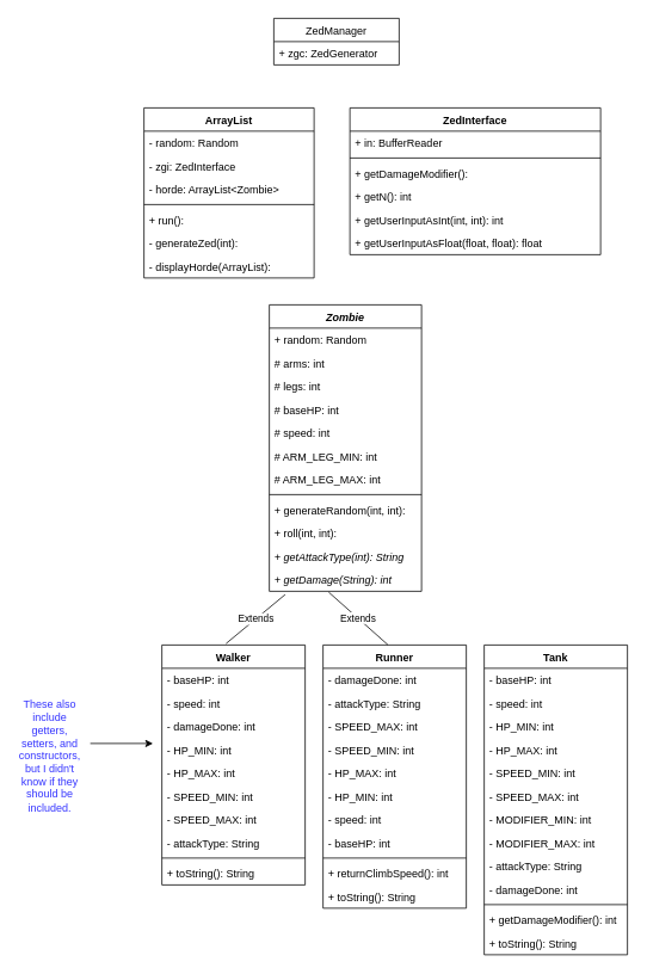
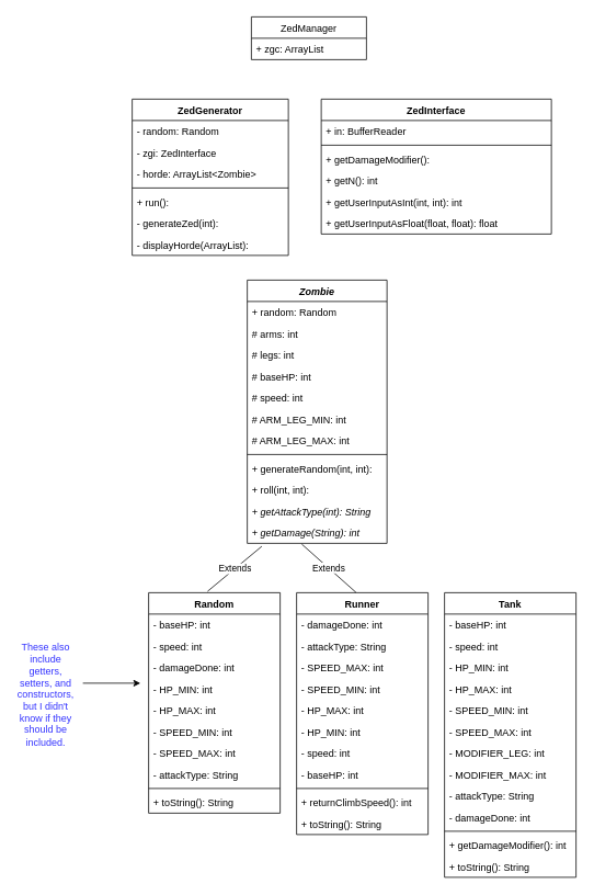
  <mxCell id="0" />
  <mxCell id="1" parent="0" />
- <mxCell id="2" value="ArrayList" style="swimlane;fontStyle=1;align=center;verticalAlign=top;childLayout=stackLayout;horizontal=1;startSize=26;horizontalStack=0;resizeParent=1;resizeParentMax=0;resizeLast=0;collapsible=1;marginBottom=0;" parent="1" vertex="1"><mxGeometry x="160" y="120" width="190" height="190" as="geometry" /></mxCell>
+ <mxCell id="2" value="ZedGenerator" style="swimlane;fontStyle=1;align=center;verticalAlign=top;childLayout=stackLayout;horizontal=1;startSize=26;horizontalStack=0;resizeParent=1;resizeParentMax=0;resizeLast=0;collapsible=1;marginBottom=0;" parent="1" vertex="1"><mxGeometry x="160" y="120" width="190" height="190" as="geometry" /></mxCell>
  <mxCell id="3" value="- random: Random" style="text;strokeColor=none;fillColor=none;align=left;verticalAlign=top;spacingLeft=4;spacingRight=4;overflow=hidden;rotatable=0;points=[[0,0.5],[1,0.5]];portConstraint=eastwest;" parent="2" vertex="1"><mxGeometry y="26" width="190" height="26" as="geometry" /></mxCell>
  <mxCell id="4" value="- zgi: ZedInterface" style="text;strokeColor=none;fillColor=none;align=left;verticalAlign=top;spacingLeft=4;spacingRight=4;overflow=hidden;rotatable=0;points=[[0,0.5],[1,0.5]];portConstraint=eastwest;" parent="2" vertex="1"><mxGeometry y="52" width="190" height="26" as="geometry" /></mxCell>
  <mxCell id="5" value="- horde: ArrayList&lt;Zombie&gt;" style="text;strokeColor=none;fillColor=none;align=left;verticalAlign=top;spacingLeft=4;spacingRight=4;overflow=hidden;rotatable=0;points=[[0,0.5],[1,0.5]];portConstraint=eastwest;" parent="2" vertex="1"><mxGeometry y="78" width="190" height="26" as="geometry" /></mxCell>
  <mxCell id="6" value="" style="line;strokeWidth=1;fillColor=none;align=left;verticalAlign=middle;spacingTop=-1;spacingLeft=3;spacingRight=3;rotatable=0;labelPosition=right;points=[];portConstraint=eastwest;" parent="2" vertex="1"><mxGeometry y="104" width="190" height="8" as="geometry" /></mxCell>
  <mxCell id="7" value="+ run(): " style="text;strokeColor=none;fillColor=none;align=left;verticalAlign=top;spacingLeft=4;spacingRight=4;overflow=hidden;rotatable=0;points=[[0,0.5],[1,0.5]];portConstraint=eastwest;" parent="2" vertex="1"><mxGeometry y="112" width="190" height="26" as="geometry" /></mxCell>
  <mxCell id="8" value="- generateZed(int): " style="text;strokeColor=none;fillColor=none;align=left;verticalAlign=top;spacingLeft=4;spacingRight=4;overflow=hidden;rotatable=0;points=[[0,0.5],[1,0.5]];portConstraint=eastwest;" parent="2" vertex="1"><mxGeometry y="138" width="190" height="26" as="geometry" /></mxCell>
  <mxCell id="9" value="- displayHorde(ArrayList): " style="text;strokeColor=none;fillColor=none;align=left;verticalAlign=top;spacingLeft=4;spacingRight=4;overflow=hidden;rotatable=0;points=[[0,0.5],[1,0.5]];portConstraint=eastwest;" parent="2" vertex="1"><mxGeometry y="164" width="190" height="26" as="geometry" /></mxCell>
  <mxCell id="10" value="ZedInterface" style="swimlane;fontStyle=1;align=center;verticalAlign=top;childLayout=stackLayout;horizontal=1;startSize=26;horizontalStack=0;resizeParent=1;resizeParentMax=0;resizeLast=0;collapsible=1;marginBottom=0;" parent="1" vertex="1"><mxGeometry x="390" y="120" width="280" height="164" as="geometry" /></mxCell>
  <mxCell id="11" value="+ in: BufferReader" style="text;strokeColor=none;fillColor=none;align=left;verticalAlign=top;spacingLeft=4;spacingRight=4;overflow=hidden;rotatable=0;points=[[0,0.5],[1,0.5]];portConstraint=eastwest;" parent="10" vertex="1"><mxGeometry y="26" width="280" height="26" as="geometry" /></mxCell>
  <mxCell id="12" value="" style="line;strokeWidth=1;fillColor=none;align=left;verticalAlign=middle;spacingTop=-1;spacingLeft=3;spacingRight=3;rotatable=0;labelPosition=right;points=[];portConstraint=eastwest;" parent="10" vertex="1"><mxGeometry y="52" width="280" height="8" as="geometry" /></mxCell>
  <mxCell id="13" value="+ getDamageModifier(): " style="text;strokeColor=none;fillColor=none;align=left;verticalAlign=top;spacingLeft=4;spacingRight=4;overflow=hidden;rotatable=0;points=[[0,0.5],[1,0.5]];portConstraint=eastwest;" parent="10" vertex="1"><mxGeometry y="60" width="280" height="26" as="geometry" /></mxCell>
  <mxCell id="14" value="+ getN(): int" style="text;strokeColor=none;fillColor=none;align=left;verticalAlign=top;spacingLeft=4;spacingRight=4;overflow=hidden;rotatable=0;points=[[0,0.5],[1,0.5]];portConstraint=eastwest;" parent="10" vertex="1"><mxGeometry y="86" width="280" height="26" as="geometry" /></mxCell>
  <mxCell id="15" value="+ getUserInputAsInt(int, int): int" style="text;strokeColor=none;fillColor=none;align=left;verticalAlign=top;spacingLeft=4;spacingRight=4;overflow=hidden;rotatable=0;points=[[0,0.5],[1,0.5]];portConstraint=eastwest;" parent="10" vertex="1"><mxGeometry y="112" width="280" height="26" as="geometry" /></mxCell>
  <mxCell id="16" value="+ getUserInputAsFloat(float, float): float" style="text;strokeColor=none;fillColor=none;align=left;verticalAlign=top;spacingLeft=4;spacingRight=4;overflow=hidden;rotatable=0;points=[[0,0.5],[1,0.5]];portConstraint=eastwest;" parent="10" vertex="1"><mxGeometry y="138" width="280" height="26" as="geometry" /></mxCell>
  <mxCell id="17" value="ZedManager" style="swimlane;fontStyle=0;childLayout=stackLayout;horizontal=1;startSize=26;fillColor=none;horizontalStack=0;resizeParent=1;resizeParentMax=0;resizeLast=0;collapsible=1;marginBottom=0;" parent="1" vertex="1"><mxGeometry x="305" y="20" width="140" height="52" as="geometry" /></mxCell>
- <mxCell id="18" value="+ zgc: ZedGenerator" style="text;strokeColor=none;fillColor=none;align=left;verticalAlign=top;spacingLeft=4;spacingRight=4;overflow=hidden;rotatable=0;points=[[0,0.5],[1,0.5]];portConstraint=eastwest;" parent="17" vertex="1"><mxGeometry y="26" width="140" height="26" as="geometry" /></mxCell>
+ <mxCell id="18" value="+ zgc: ArrayList" style="text;strokeColor=none;fillColor=none;align=left;verticalAlign=top;spacingLeft=4;spacingRight=4;overflow=hidden;rotatable=0;points=[[0,0.5],[1,0.5]];portConstraint=eastwest;" parent="17" vertex="1"><mxGeometry y="26" width="140" height="26" as="geometry" /></mxCell>
  <mxCell id="19" value="Zombie" style="swimlane;fontStyle=3;align=center;verticalAlign=top;childLayout=stackLayout;horizontal=1;startSize=26;horizontalStack=0;resizeParent=1;resizeParentMax=0;resizeLast=0;collapsible=1;marginBottom=0;" parent="1" vertex="1"><mxGeometry x="300" y="340" width="170" height="320" as="geometry" /></mxCell>
  <mxCell id="20" value="+ random: Random" style="text;strokeColor=none;fillColor=none;align=left;verticalAlign=top;spacingLeft=4;spacingRight=4;overflow=hidden;rotatable=0;points=[[0,0.5],[1,0.5]];portConstraint=eastwest;" parent="19" vertex="1"><mxGeometry y="26" width="170" height="26" as="geometry" /></mxCell>
  <mxCell id="21" value="# arms: int" style="text;strokeColor=none;fillColor=none;align=left;verticalAlign=top;spacingLeft=4;spacingRight=4;overflow=hidden;rotatable=0;points=[[0,0.5],[1,0.5]];portConstraint=eastwest;" parent="19" vertex="1"><mxGeometry y="52" width="170" height="26" as="geometry" /></mxCell>
  <mxCell id="22" value="# legs: int" style="text;strokeColor=none;fillColor=none;align=left;verticalAlign=top;spacingLeft=4;spacingRight=4;overflow=hidden;rotatable=0;points=[[0,0.5],[1,0.5]];portConstraint=eastwest;" parent="19" vertex="1"><mxGeometry y="78" width="170" height="26" as="geometry" /></mxCell>
  <mxCell id="23" value="# baseHP: int" style="text;strokeColor=none;fillColor=none;align=left;verticalAlign=top;spacingLeft=4;spacingRight=4;overflow=hidden;rotatable=0;points=[[0,0.5],[1,0.5]];portConstraint=eastwest;" parent="19" vertex="1"><mxGeometry y="104" width="170" height="26" as="geometry" /></mxCell>
  <mxCell id="24" value="# speed: int" style="text;strokeColor=none;fillColor=none;align=left;verticalAlign=top;spacingLeft=4;spacingRight=4;overflow=hidden;rotatable=0;points=[[0,0.5],[1,0.5]];portConstraint=eastwest;" parent="19" vertex="1"><mxGeometry y="130" width="170" height="26" as="geometry" /></mxCell>
  <mxCell id="25" value="# ARM_LEG_MIN: int" style="text;strokeColor=none;fillColor=none;align=left;verticalAlign=top;spacingLeft=4;spacingRight=4;overflow=hidden;rotatable=0;points=[[0,0.5],[1,0.5]];portConstraint=eastwest;" parent="19" vertex="1"><mxGeometry y="156" width="170" height="26" as="geometry" /></mxCell>
  <mxCell id="26" value="# ARM_LEG_MAX: int" style="text;strokeColor=none;fillColor=none;align=left;verticalAlign=top;spacingLeft=4;spacingRight=4;overflow=hidden;rotatable=0;points=[[0,0.5],[1,0.5]];portConstraint=eastwest;" parent="19" vertex="1"><mxGeometry y="182" width="170" height="26" as="geometry" /></mxCell>
  <mxCell id="27" value="" style="line;strokeWidth=1;fillColor=none;align=left;verticalAlign=middle;spacingTop=-1;spacingLeft=3;spacingRight=3;rotatable=0;labelPosition=right;points=[];portConstraint=eastwest;" parent="19" vertex="1"><mxGeometry y="208" width="170" height="8" as="geometry" /></mxCell>
  <mxCell id="28" value="+ generateRandom(int, int): " style="text;strokeColor=none;fillColor=none;align=left;verticalAlign=top;spacingLeft=4;spacingRight=4;overflow=hidden;rotatable=0;points=[[0,0.5],[1,0.5]];portConstraint=eastwest;" parent="19" vertex="1"><mxGeometry y="216" width="170" height="26" as="geometry" /></mxCell>
  <mxCell id="29" value="+ roll(int, int): " style="text;strokeColor=none;fillColor=none;align=left;verticalAlign=top;spacingLeft=4;spacingRight=4;overflow=hidden;rotatable=0;points=[[0,0.5],[1,0.5]];portConstraint=eastwest;" parent="19" vertex="1"><mxGeometry y="242" width="170" height="26" as="geometry" /></mxCell>
  <mxCell id="30" value="+ getAttackType(int): String " style="text;strokeColor=none;fillColor=none;align=left;verticalAlign=top;spacingLeft=4;spacingRight=4;overflow=hidden;rotatable=0;points=[[0,0.5],[1,0.5]];portConstraint=eastwest;fontStyle=2" parent="19" vertex="1"><mxGeometry y="268" width="170" height="26" as="geometry" /></mxCell>
  <mxCell id="31" value="+ getDamage(String): int " style="text;strokeColor=none;fillColor=none;align=left;verticalAlign=top;spacingLeft=4;spacingRight=4;overflow=hidden;rotatable=0;points=[[0,0.5],[1,0.5]];portConstraint=eastwest;fontStyle=2" parent="19" vertex="1"><mxGeometry y="294" width="170" height="26" as="geometry" /></mxCell>
- <mxCell id="32" value="Walker" style="swimlane;fontStyle=1;align=center;verticalAlign=top;childLayout=stackLayout;horizontal=1;startSize=26;horizontalStack=0;resizeParent=1;resizeParentMax=0;resizeLast=0;collapsible=1;marginBottom=0;" parent="1" vertex="1"><mxGeometry x="180" y="720" width="160" height="268" as="geometry" /></mxCell>
+ <mxCell id="32" value="Random" style="swimlane;fontStyle=1;align=center;verticalAlign=top;childLayout=stackLayout;horizontal=1;startSize=26;horizontalStack=0;resizeParent=1;resizeParentMax=0;resizeLast=0;collapsible=1;marginBottom=0;" parent="1" vertex="1"><mxGeometry x="180" y="720" width="160" height="268" as="geometry" /></mxCell>
  <mxCell id="33" value="- baseHP: int" style="text;strokeColor=none;fillColor=none;align=left;verticalAlign=top;spacingLeft=4;spacingRight=4;overflow=hidden;rotatable=0;points=[[0,0.5],[1,0.5]];portConstraint=eastwest;" vertex="1" parent="32"><mxGeometry y="26" width="160" height="26" as="geometry" /></mxCell>
  <mxCell id="34" value="- speed: int" style="text;strokeColor=none;fillColor=none;align=left;verticalAlign=top;spacingLeft=4;spacingRight=4;overflow=hidden;rotatable=0;points=[[0,0.5],[1,0.5]];portConstraint=eastwest;" vertex="1" parent="32"><mxGeometry y="52" width="160" height="26" as="geometry" /></mxCell>
  <mxCell id="35" value="- damageDone: int" style="text;strokeColor=none;fillColor=none;align=left;verticalAlign=top;spacingLeft=4;spacingRight=4;overflow=hidden;rotatable=0;points=[[0,0.5],[1,0.5]];portConstraint=eastwest;" vertex="1" parent="32"><mxGeometry y="78" width="160" height="26" as="geometry" /></mxCell>
  <mxCell id="36" value="- HP_MIN: int" style="text;strokeColor=none;fillColor=none;align=left;verticalAlign=top;spacingLeft=4;spacingRight=4;overflow=hidden;rotatable=0;points=[[0,0.5],[1,0.5]];portConstraint=eastwest;" vertex="1" parent="32"><mxGeometry y="104" width="160" height="26" as="geometry" /></mxCell>
  <mxCell id="37" value="- HP_MAX: int" style="text;strokeColor=none;fillColor=none;align=left;verticalAlign=top;spacingLeft=4;spacingRight=4;overflow=hidden;rotatable=0;points=[[0,0.5],[1,0.5]];portConstraint=eastwest;" vertex="1" parent="32"><mxGeometry y="130" width="160" height="26" as="geometry" /></mxCell>
  <mxCell id="38" value="- SPEED_MIN: int" style="text;strokeColor=none;fillColor=none;align=left;verticalAlign=top;spacingLeft=4;spacingRight=4;overflow=hidden;rotatable=0;points=[[0,0.5],[1,0.5]];portConstraint=eastwest;" vertex="1" parent="32"><mxGeometry y="156" width="160" height="26" as="geometry" /></mxCell>
  <mxCell id="39" value="- SPEED_MAX: int" style="text;strokeColor=none;fillColor=none;align=left;verticalAlign=top;spacingLeft=4;spacingRight=4;overflow=hidden;rotatable=0;points=[[0,0.5],[1,0.5]];portConstraint=eastwest;" vertex="1" parent="32"><mxGeometry y="182" width="160" height="26" as="geometry" /></mxCell>
  <mxCell id="40" value="- attackType: String" style="text;strokeColor=none;fillColor=none;align=left;verticalAlign=top;spacingLeft=4;spacingRight=4;overflow=hidden;rotatable=0;points=[[0,0.5],[1,0.5]];portConstraint=eastwest;" vertex="1" parent="32"><mxGeometry y="208" width="160" height="26" as="geometry" /></mxCell>
  <mxCell id="41" value="" style="line;strokeWidth=1;fillColor=none;align=left;verticalAlign=middle;spacingTop=-1;spacingLeft=3;spacingRight=3;rotatable=0;labelPosition=right;points=[];portConstraint=eastwest;" parent="32" vertex="1"><mxGeometry y="234" width="160" height="8" as="geometry" /></mxCell>
  <mxCell id="42" value="+ toString(): String" style="text;strokeColor=none;fillColor=none;align=left;verticalAlign=top;spacingLeft=4;spacingRight=4;overflow=hidden;rotatable=0;points=[[0,0.5],[1,0.5]];portConstraint=eastwest;" vertex="1" parent="32"><mxGeometry y="242" width="160" height="26" as="geometry" /></mxCell>
  <mxCell id="43" value="Runner" style="swimlane;fontStyle=1;align=center;verticalAlign=top;childLayout=stackLayout;horizontal=1;startSize=26;horizontalStack=0;resizeParent=1;resizeParentMax=0;resizeLast=0;collapsible=1;marginBottom=0;" parent="1" vertex="1"><mxGeometry x="360" y="720" width="160" height="294" as="geometry" /></mxCell>
  <mxCell id="44" value="- damageDone: int" style="text;strokeColor=none;fillColor=none;align=left;verticalAlign=top;spacingLeft=4;spacingRight=4;overflow=hidden;rotatable=0;points=[[0,0.5],[1,0.5]];portConstraint=eastwest;" vertex="1" parent="43"><mxGeometry y="26" width="160" height="26" as="geometry" /></mxCell>
  <mxCell id="45" value="- attackType: String" style="text;strokeColor=none;fillColor=none;align=left;verticalAlign=top;spacingLeft=4;spacingRight=4;overflow=hidden;rotatable=0;points=[[0,0.5],[1,0.5]];portConstraint=eastwest;" vertex="1" parent="43"><mxGeometry y="52" width="160" height="26" as="geometry" /></mxCell>
  <mxCell id="46" value="- SPEED_MAX: int" style="text;strokeColor=none;fillColor=none;align=left;verticalAlign=top;spacingLeft=4;spacingRight=4;overflow=hidden;rotatable=0;points=[[0,0.5],[1,0.5]];portConstraint=eastwest;" vertex="1" parent="43"><mxGeometry y="78" width="160" height="26" as="geometry" /></mxCell>
  <mxCell id="47" value="- SPEED_MIN: int" style="text;strokeColor=none;fillColor=none;align=left;verticalAlign=top;spacingLeft=4;spacingRight=4;overflow=hidden;rotatable=0;points=[[0,0.5],[1,0.5]];portConstraint=eastwest;" vertex="1" parent="43"><mxGeometry y="104" width="160" height="26" as="geometry" /></mxCell>
  <mxCell id="48" value="- HP_MAX: int" style="text;strokeColor=none;fillColor=none;align=left;verticalAlign=top;spacingLeft=4;spacingRight=4;overflow=hidden;rotatable=0;points=[[0,0.5],[1,0.5]];portConstraint=eastwest;" vertex="1" parent="43"><mxGeometry y="130" width="160" height="26" as="geometry" /></mxCell>
  <mxCell id="49" value="- HP_MIN: int" style="text;strokeColor=none;fillColor=none;align=left;verticalAlign=top;spacingLeft=4;spacingRight=4;overflow=hidden;rotatable=0;points=[[0,0.5],[1,0.5]];portConstraint=eastwest;" vertex="1" parent="43"><mxGeometry y="156" width="160" height="26" as="geometry" /></mxCell>
  <mxCell id="50" value="- speed: int" style="text;strokeColor=none;fillColor=none;align=left;verticalAlign=top;spacingLeft=4;spacingRight=4;overflow=hidden;rotatable=0;points=[[0,0.5],[1,0.5]];portConstraint=eastwest;" vertex="1" parent="43"><mxGeometry y="182" width="160" height="26" as="geometry" /></mxCell>
  <mxCell id="51" value="- baseHP: int" style="text;strokeColor=none;fillColor=none;align=left;verticalAlign=top;spacingLeft=4;spacingRight=4;overflow=hidden;rotatable=0;points=[[0,0.5],[1,0.5]];portConstraint=eastwest;" parent="43" vertex="1"><mxGeometry y="208" width="160" height="26" as="geometry" /></mxCell>
  <mxCell id="52" value="" style="line;strokeWidth=1;fillColor=none;align=left;verticalAlign=middle;spacingTop=-1;spacingLeft=3;spacingRight=3;rotatable=0;labelPosition=right;points=[];portConstraint=eastwest;" parent="43" vertex="1"><mxGeometry y="234" width="160" height="8" as="geometry" /></mxCell>
  <mxCell id="53" value="+ returnClimbSpeed(): int" style="text;strokeColor=none;fillColor=none;align=left;verticalAlign=top;spacingLeft=4;spacingRight=4;overflow=hidden;rotatable=0;points=[[0,0.5],[1,0.5]];portConstraint=eastwest;" parent="43" vertex="1"><mxGeometry y="242" width="160" height="26" as="geometry" /></mxCell>
  <mxCell id="54" value="+ toString(): String" style="text;strokeColor=none;fillColor=none;align=left;verticalAlign=top;spacingLeft=4;spacingRight=4;overflow=hidden;rotatable=0;points=[[0,0.5],[1,0.5]];portConstraint=eastwest;" vertex="1" parent="43"><mxGeometry y="268" width="160" height="26" as="geometry" /></mxCell>
  <mxCell id="55" value="Tank" style="swimlane;fontStyle=1;align=center;verticalAlign=top;childLayout=stackLayout;horizontal=1;startSize=26;horizontalStack=0;resizeParent=1;resizeParentMax=0;resizeLast=0;collapsible=1;marginBottom=0;" parent="1" vertex="1"><mxGeometry x="540" y="720" width="160" height="346" as="geometry" /></mxCell>
  <mxCell id="56" value="- baseHP: int" style="text;strokeColor=none;fillColor=none;align=left;verticalAlign=top;spacingLeft=4;spacingRight=4;overflow=hidden;rotatable=0;points=[[0,0.5],[1,0.5]];portConstraint=eastwest;" vertex="1" parent="55"><mxGeometry y="26" width="160" height="26" as="geometry" /></mxCell>
  <mxCell id="57" value="- speed: int" style="text;strokeColor=none;fillColor=none;align=left;verticalAlign=top;spacingLeft=4;spacingRight=4;overflow=hidden;rotatable=0;points=[[0,0.5],[1,0.5]];portConstraint=eastwest;" vertex="1" parent="55"><mxGeometry y="52" width="160" height="26" as="geometry" /></mxCell>
  <mxCell id="58" value="- HP_MIN: int" style="text;strokeColor=none;fillColor=none;align=left;verticalAlign=top;spacingLeft=4;spacingRight=4;overflow=hidden;rotatable=0;points=[[0,0.5],[1,0.5]];portConstraint=eastwest;" vertex="1" parent="55"><mxGeometry y="78" width="160" height="26" as="geometry" /></mxCell>
  <mxCell id="59" value="- HP_MAX: int" style="text;strokeColor=none;fillColor=none;align=left;verticalAlign=top;spacingLeft=4;spacingRight=4;overflow=hidden;rotatable=0;points=[[0,0.5],[1,0.5]];portConstraint=eastwest;" vertex="1" parent="55"><mxGeometry y="104" width="160" height="26" as="geometry" /></mxCell>
  <mxCell id="60" value="- SPEED_MIN: int" style="text;strokeColor=none;fillColor=none;align=left;verticalAlign=top;spacingLeft=4;spacingRight=4;overflow=hidden;rotatable=0;points=[[0,0.5],[1,0.5]];portConstraint=eastwest;" vertex="1" parent="55"><mxGeometry y="130" width="160" height="26" as="geometry" /></mxCell>
  <mxCell id="61" value="- SPEED_MAX: int" style="text;strokeColor=none;fillColor=none;align=left;verticalAlign=top;spacingLeft=4;spacingRight=4;overflow=hidden;rotatable=0;points=[[0,0.5],[1,0.5]];portConstraint=eastwest;" vertex="1" parent="55"><mxGeometry y="156" width="160" height="26" as="geometry" /></mxCell>
- <mxCell id="62" value="- MODIFIER_MIN: int" style="text;strokeColor=none;fillColor=none;align=left;verticalAlign=top;spacingLeft=4;spacingRight=4;overflow=hidden;rotatable=0;points=[[0,0.5],[1,0.5]];portConstraint=eastwest;" vertex="1" parent="55"><mxGeometry y="182" width="160" height="26" as="geometry" /></mxCell>
+ <mxCell id="62" value="- MODIFIER_LEG: int" style="text;strokeColor=none;fillColor=none;align=left;verticalAlign=top;spacingLeft=4;spacingRight=4;overflow=hidden;rotatable=0;points=[[0,0.5],[1,0.5]];portConstraint=eastwest;" vertex="1" parent="55"><mxGeometry y="182" width="160" height="26" as="geometry" /></mxCell>
  <mxCell id="63" value="- MODIFIER_MAX: int" style="text;strokeColor=none;fillColor=none;align=left;verticalAlign=top;spacingLeft=4;spacingRight=4;overflow=hidden;rotatable=0;points=[[0,0.5],[1,0.5]];portConstraint=eastwest;" parent="55" vertex="1"><mxGeometry y="208" width="160" height="26" as="geometry" /></mxCell>
  <mxCell id="64" value="- attackType: String" style="text;strokeColor=none;fillColor=none;align=left;verticalAlign=top;spacingLeft=4;spacingRight=4;overflow=hidden;rotatable=0;points=[[0,0.5],[1,0.5]];portConstraint=eastwest;" vertex="1" parent="55"><mxGeometry y="234" width="160" height="26" as="geometry" /></mxCell>
  <mxCell id="65" value="- damageDone: int" style="text;strokeColor=none;fillColor=none;align=left;verticalAlign=top;spacingLeft=4;spacingRight=4;overflow=hidden;rotatable=0;points=[[0,0.5],[1,0.5]];portConstraint=eastwest;" vertex="1" parent="55"><mxGeometry y="260" width="160" height="26" as="geometry" /></mxCell>
  <mxCell id="66" value="" style="line;strokeWidth=1;fillColor=none;align=left;verticalAlign=middle;spacingTop=-1;spacingLeft=3;spacingRight=3;rotatable=0;labelPosition=right;points=[];portConstraint=eastwest;" parent="55" vertex="1"><mxGeometry y="286" width="160" height="8" as="geometry" /></mxCell>
  <mxCell id="67" value="+ getDamageModifier(): int" style="text;strokeColor=none;fillColor=none;align=left;verticalAlign=top;spacingLeft=4;spacingRight=4;overflow=hidden;rotatable=0;points=[[0,0.5],[1,0.5]];portConstraint=eastwest;" parent="55" vertex="1"><mxGeometry y="294" width="160" height="26" as="geometry" /></mxCell>
  <mxCell id="68" value="+ toString(): String" style="text;strokeColor=none;fillColor=none;align=left;verticalAlign=top;spacingLeft=4;spacingRight=4;overflow=hidden;rotatable=0;points=[[0,0.5],[1,0.5]];portConstraint=eastwest;" vertex="1" parent="55"><mxGeometry y="320" width="160" height="26" as="geometry" /></mxCell>
  <mxCell id="69" value="Extends" style="endArrow=none;endSize=16;endFill=0;html=1;rounded=0;exitX=0.448;exitY=-0.006;exitDx=0;exitDy=0;exitPerimeter=0;entryX=0.104;entryY=1.141;entryDx=0;entryDy=0;entryPerimeter=0;" edge="1" parent="1" source="32" target="31"><mxGeometry width="160" relative="1" as="geometry"><mxPoint x="100" y="680" as="sourcePoint" /><mxPoint x="260" y="680" as="targetPoint" /></mxGeometry></mxCell>
  <mxCell id="70" value="Extends" style="endArrow=none;endSize=16;endFill=0;html=1;rounded=0;exitX=0.452;exitY=-0.001;exitDx=0;exitDy=0;exitPerimeter=0;entryX=0.39;entryY=1.038;entryDx=0;entryDy=0;entryPerimeter=0;" edge="1" parent="1" source="43" target="31"><mxGeometry width="160" relative="1" as="geometry"><mxPoint x="261.68" y="728.392" as="sourcePoint" /><mxPoint x="327.68" y="673.666" as="targetPoint" /></mxGeometry></mxCell>
  <mxCell id="71" value="These also include getters, setters, and constructors, but I didn't know if they should be included." style="text;html=1;strokeColor=none;fillColor=none;align=center;verticalAlign=middle;whiteSpace=wrap;rounded=0;fontColor=#3333FF;" vertex="1" parent="1"><mxGeometry x="20" y="760" width="70" height="168" as="geometry" /></mxCell>
  <mxCell id="72" value="" style="endArrow=classic;html=1;rounded=0;fontColor=#3333FF;" edge="1" parent="1"><mxGeometry width="50" height="50" relative="1" as="geometry"><mxPoint x="100" y="830" as="sourcePoint" /><mxPoint x="170" y="830" as="targetPoint" /><Array as="points"><mxPoint x="100" y="830" /></Array></mxGeometry></mxCell>
